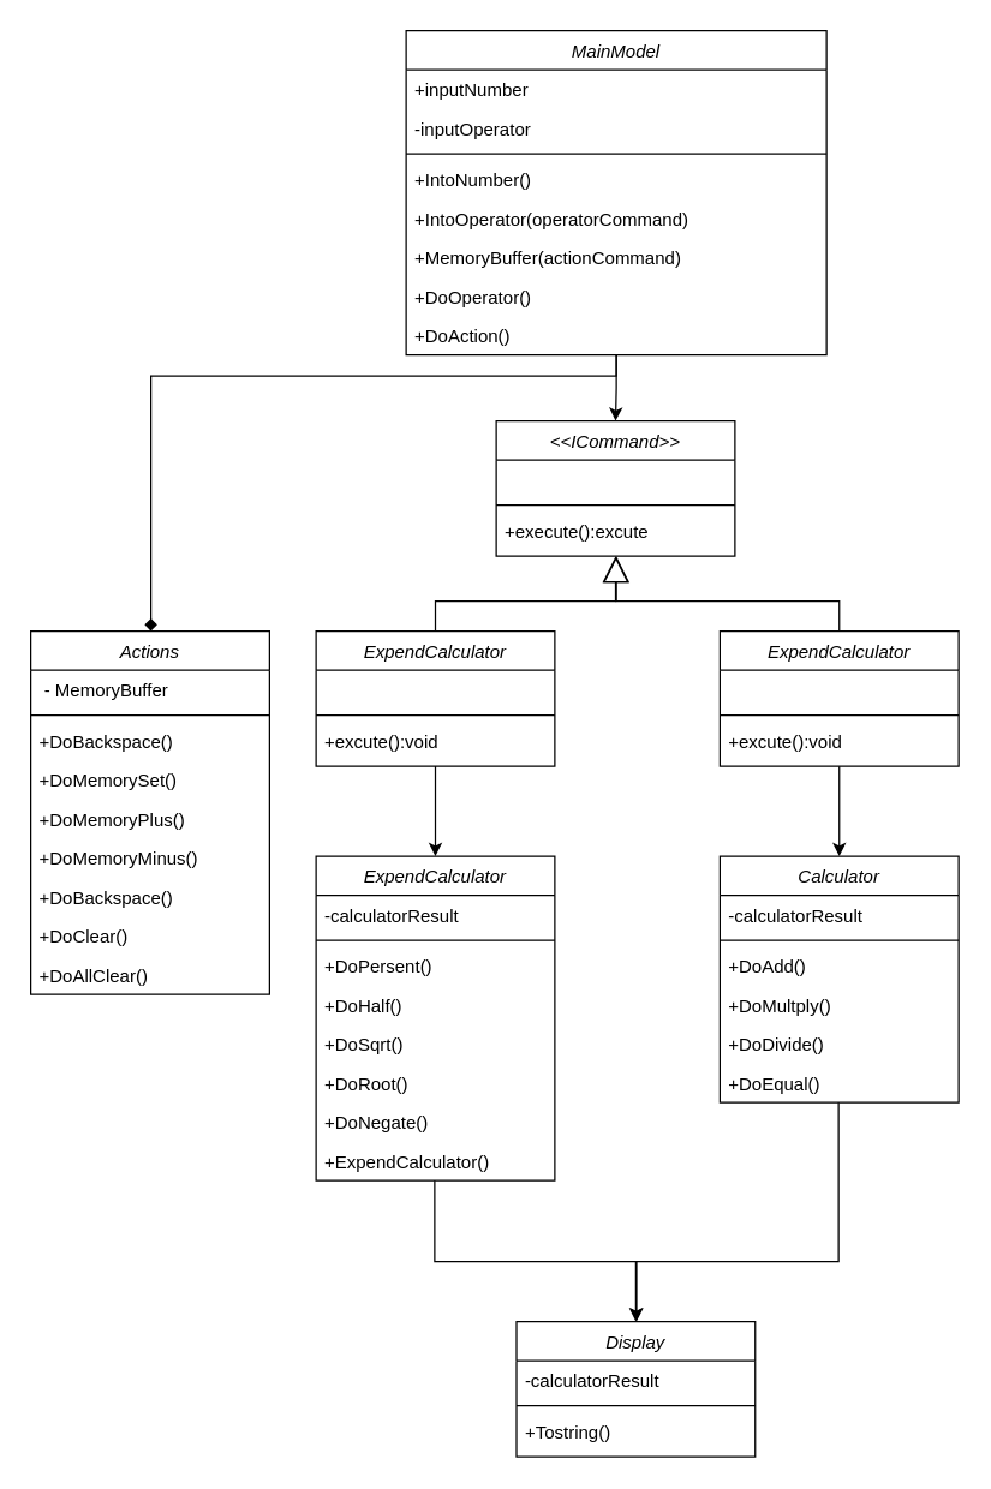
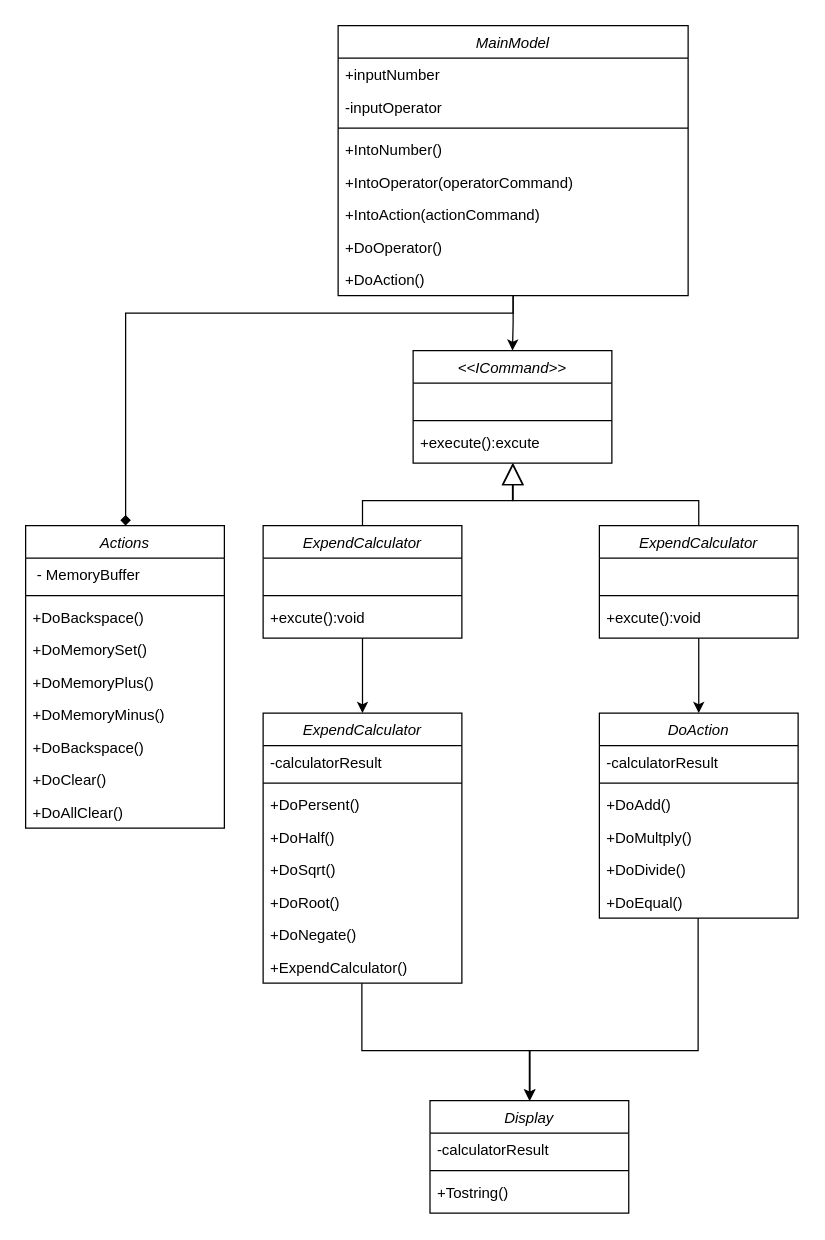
  <mxCell id="0" />
  <mxCell id="1" parent="0" />
  <mxCell id="2" style="edgeStyle=orthogonalEdgeStyle;rounded=0;orthogonalLoop=1;jettySize=auto;html=1;exitX=0.5;exitY=1;exitDx=0;exitDy=0;entryX=0.5;entryY=0;entryDx=0;entryDy=0;" edge="1" parent="1" target="21"><mxGeometry relative="1" as="geometry"><mxPoint x="558" y="734" as="sourcePoint" /><Array as="points"><mxPoint x="558.5" y="840" /><mxPoint x="423.5" y="840" /></Array></mxGeometry></mxCell>
- <mxCell id="3" value="Calculator" style="swimlane;fontStyle=2;align=center;verticalAlign=top;childLayout=stackLayout;horizontal=1;startSize=26;horizontalStack=0;resizeParent=1;resizeLast=0;collapsible=1;marginBottom=0;rounded=0;shadow=0;strokeWidth=1;" parent="1" vertex="1"><mxGeometry x="479" y="570" width="159" height="164" as="geometry"><mxRectangle x="230" y="140" width="160" height="26" as="alternateBounds" /></mxGeometry></mxCell>
+ <mxCell id="3" value="DoAction" style="swimlane;fontStyle=2;align=center;verticalAlign=top;childLayout=stackLayout;horizontal=1;startSize=26;horizontalStack=0;resizeParent=1;resizeLast=0;collapsible=1;marginBottom=0;rounded=0;shadow=0;strokeWidth=1;" parent="1" vertex="1"><mxGeometry x="479" y="570" width="159" height="164" as="geometry"><mxRectangle x="230" y="140" width="160" height="26" as="alternateBounds" /></mxGeometry></mxCell>
  <mxCell id="4" value="-calculatorResult" style="text;align=left;verticalAlign=top;spacingLeft=4;spacingRight=4;overflow=hidden;rotatable=0;points=[[0,0.5],[1,0.5]];portConstraint=eastwest;" parent="3" vertex="1"><mxGeometry y="26" width="159" height="26" as="geometry" /></mxCell>
  <mxCell id="5" value="" style="line;html=1;strokeWidth=1;align=left;verticalAlign=middle;spacingTop=-1;spacingLeft=3;spacingRight=3;rotatable=0;labelPosition=right;points=[];portConstraint=eastwest;" parent="3" vertex="1"><mxGeometry y="52" width="159" height="8" as="geometry" /></mxCell>
  <mxCell id="6" value="+DoAdd()" style="text;align=left;verticalAlign=top;spacingLeft=4;spacingRight=4;overflow=hidden;rotatable=0;points=[[0,0.5],[1,0.5]];portConstraint=eastwest;" parent="3" vertex="1"><mxGeometry y="60" width="159" height="26" as="geometry" /></mxCell>
  <mxCell id="7" value="+DoMultply()" style="text;align=left;verticalAlign=top;spacingLeft=4;spacingRight=4;overflow=hidden;rotatable=0;points=[[0,0.5],[1,0.5]];portConstraint=eastwest;" parent="3" vertex="1"><mxGeometry y="86" width="159" height="26" as="geometry" /></mxCell>
  <mxCell id="8" value="+DoDivide()" style="text;align=left;verticalAlign=top;spacingLeft=4;spacingRight=4;overflow=hidden;rotatable=0;points=[[0,0.5],[1,0.5]];portConstraint=eastwest;" parent="3" vertex="1"><mxGeometry y="112" width="159" height="26" as="geometry" /></mxCell>
  <mxCell id="9" value="+DoEqual()" style="text;align=left;verticalAlign=top;spacingLeft=4;spacingRight=4;overflow=hidden;rotatable=0;points=[[0,0.5],[1,0.5]];portConstraint=eastwest;" parent="3" vertex="1"><mxGeometry y="138" width="159" height="26" as="geometry" /></mxCell>
  <mxCell id="10" style="edgeStyle=orthogonalEdgeStyle;rounded=0;orthogonalLoop=1;jettySize=auto;html=1;exitX=0.5;exitY=1;exitDx=0;exitDy=0;entryX=0.5;entryY=0;entryDx=0;entryDy=0;" edge="1" parent="1" source="12" target="45"><mxGeometry relative="1" as="geometry" /></mxCell>
  <mxCell id="11" style="edgeStyle=orthogonalEdgeStyle;rounded=0;orthogonalLoop=1;jettySize=auto;html=1;exitX=0.5;exitY=1;exitDx=0;exitDy=0;endArrow=diamond;" edge="1" parent="1" source="12" target="35"><mxGeometry relative="1" as="geometry"><mxPoint x="280" y="290" as="targetPoint" /><Array as="points"><mxPoint x="410" y="250" /><mxPoint x="100" y="250" /></Array></mxGeometry></mxCell>
  <mxCell id="12" value="MainModel" style="swimlane;fontStyle=2;align=center;verticalAlign=top;childLayout=stackLayout;horizontal=1;startSize=26;horizontalStack=0;resizeParent=1;resizeLast=0;collapsible=1;marginBottom=0;rounded=0;shadow=0;strokeWidth=1;" parent="1" vertex="1"><mxGeometry x="270" y="20" width="280" height="216" as="geometry"><mxRectangle x="230" y="140" width="160" height="26" as="alternateBounds" /></mxGeometry></mxCell>
  <mxCell id="13" value="+inputNumber" style="text;align=left;verticalAlign=top;spacingLeft=4;spacingRight=4;overflow=hidden;rotatable=0;points=[[0,0.5],[1,0.5]];portConstraint=eastwest;" parent="12" vertex="1"><mxGeometry y="26" width="280" height="26" as="geometry" /></mxCell>
  <mxCell id="14" value="-inputOperator" style="text;align=left;verticalAlign=top;spacingLeft=4;spacingRight=4;overflow=hidden;rotatable=0;points=[[0,0.5],[1,0.5]];portConstraint=eastwest;" parent="12" vertex="1"><mxGeometry y="52" width="280" height="26" as="geometry" /></mxCell>
  <mxCell id="15" value="" style="line;html=1;strokeWidth=1;align=left;verticalAlign=middle;spacingTop=-1;spacingLeft=3;spacingRight=3;rotatable=0;labelPosition=right;points=[];portConstraint=eastwest;" parent="12" vertex="1"><mxGeometry y="78" width="280" height="8" as="geometry" /></mxCell>
  <mxCell id="16" value="+IntoNumber()" style="text;align=left;verticalAlign=top;spacingLeft=4;spacingRight=4;overflow=hidden;rotatable=0;points=[[0,0.5],[1,0.5]];portConstraint=eastwest;" parent="12" vertex="1"><mxGeometry y="86" width="280" height="26" as="geometry" /></mxCell>
  <mxCell id="17" value="+IntoOperator(operatorCommand)" style="text;align=left;verticalAlign=top;spacingLeft=4;spacingRight=4;overflow=hidden;rotatable=0;points=[[0,0.5],[1,0.5]];portConstraint=eastwest;" parent="12" vertex="1"><mxGeometry y="112" width="280" height="26" as="geometry" /></mxCell>
- <mxCell id="18" value="+MemoryBuffer(actionCommand)" style="text;align=left;verticalAlign=top;spacingLeft=4;spacingRight=4;overflow=hidden;rotatable=0;points=[[0,0.5],[1,0.5]];portConstraint=eastwest;" parent="12" vertex="1"><mxGeometry y="138" width="280" height="26" as="geometry" /></mxCell>
+ <mxCell id="18" value="+IntoAction(actionCommand)" style="text;align=left;verticalAlign=top;spacingLeft=4;spacingRight=4;overflow=hidden;rotatable=0;points=[[0,0.5],[1,0.5]];portConstraint=eastwest;" parent="12" vertex="1"><mxGeometry y="138" width="280" height="26" as="geometry" /></mxCell>
  <mxCell id="19" value="+DoOperator()" style="text;align=left;verticalAlign=top;spacingLeft=4;spacingRight=4;overflow=hidden;rotatable=0;points=[[0,0.5],[1,0.5]];portConstraint=eastwest;" vertex="1" parent="12"><mxGeometry y="164" width="280" height="26" as="geometry" /></mxCell>
  <mxCell id="20" value="+DoAction()" style="text;align=left;verticalAlign=top;spacingLeft=4;spacingRight=4;overflow=hidden;rotatable=0;points=[[0,0.5],[1,0.5]];portConstraint=eastwest;" vertex="1" parent="12"><mxGeometry y="190" width="280" height="26" as="geometry" /></mxCell>
  <mxCell id="21" value="Display" style="swimlane;fontStyle=2;align=center;verticalAlign=top;childLayout=stackLayout;horizontal=1;startSize=26;horizontalStack=0;resizeParent=1;resizeLast=0;collapsible=1;marginBottom=0;rounded=0;shadow=0;strokeWidth=1;" parent="1" vertex="1"><mxGeometry x="343.5" y="880" width="159" height="90" as="geometry"><mxRectangle x="230" y="140" width="160" height="26" as="alternateBounds" /></mxGeometry></mxCell>
  <mxCell id="22" value="-calculatorResult" style="text;align=left;verticalAlign=top;spacingLeft=4;spacingRight=4;overflow=hidden;rotatable=0;points=[[0,0.5],[1,0.5]];portConstraint=eastwest;" parent="21" vertex="1"><mxGeometry y="26" width="159" height="26" as="geometry" /></mxCell>
  <mxCell id="23" value="" style="line;html=1;strokeWidth=1;align=left;verticalAlign=middle;spacingTop=-1;spacingLeft=3;spacingRight=3;rotatable=0;labelPosition=right;points=[];portConstraint=eastwest;" parent="21" vertex="1"><mxGeometry y="52" width="159" height="8" as="geometry" /></mxCell>
  <mxCell id="24" value="+Tostring()" style="text;align=left;verticalAlign=top;spacingLeft=4;spacingRight=4;overflow=hidden;rotatable=0;points=[[0,0.5],[1,0.5]];portConstraint=eastwest;" parent="21" vertex="1"><mxGeometry y="60" width="159" height="26" as="geometry" /></mxCell>
  <mxCell id="25" style="edgeStyle=orthogonalEdgeStyle;rounded=0;orthogonalLoop=1;jettySize=auto;html=1;exitX=0.5;exitY=1;exitDx=0;exitDy=0;" edge="1" parent="1" target="21"><mxGeometry relative="1" as="geometry"><mxPoint x="289" y="786" as="sourcePoint" /><Array as="points"><mxPoint x="289.5" y="840" /><mxPoint x="423.5" y="840" /></Array></mxGeometry></mxCell>
  <mxCell id="26" value="ExpendCalculator" style="swimlane;fontStyle=2;align=center;verticalAlign=top;childLayout=stackLayout;horizontal=1;startSize=26;horizontalStack=0;resizeParent=1;resizeLast=0;collapsible=1;marginBottom=0;rounded=0;shadow=0;strokeWidth=1;" parent="1" vertex="1"><mxGeometry x="210" y="570" width="159" height="216" as="geometry"><mxRectangle x="230" y="140" width="160" height="26" as="alternateBounds" /></mxGeometry></mxCell>
  <mxCell id="27" value="-calculatorResult" style="text;align=left;verticalAlign=top;spacingLeft=4;spacingRight=4;overflow=hidden;rotatable=0;points=[[0,0.5],[1,0.5]];portConstraint=eastwest;" parent="26" vertex="1"><mxGeometry y="26" width="159" height="26" as="geometry" /></mxCell>
  <mxCell id="28" value="" style="line;html=1;strokeWidth=1;align=left;verticalAlign=middle;spacingTop=-1;spacingLeft=3;spacingRight=3;rotatable=0;labelPosition=right;points=[];portConstraint=eastwest;" parent="26" vertex="1"><mxGeometry y="52" width="159" height="8" as="geometry" /></mxCell>
  <mxCell id="29" value="+DoPersent()" style="text;align=left;verticalAlign=top;spacingLeft=4;spacingRight=4;overflow=hidden;rotatable=0;points=[[0,0.5],[1,0.5]];portConstraint=eastwest;" parent="26" vertex="1"><mxGeometry y="60" width="159" height="26" as="geometry" /></mxCell>
  <mxCell id="30" value="+DoHalf()" style="text;align=left;verticalAlign=top;spacingLeft=4;spacingRight=4;overflow=hidden;rotatable=0;points=[[0,0.5],[1,0.5]];portConstraint=eastwest;" parent="26" vertex="1"><mxGeometry y="86" width="159" height="26" as="geometry" /></mxCell>
  <mxCell id="31" value="+DoSqrt()" style="text;align=left;verticalAlign=top;spacingLeft=4;spacingRight=4;overflow=hidden;rotatable=0;points=[[0,0.5],[1,0.5]];portConstraint=eastwest;" parent="26" vertex="1"><mxGeometry y="112" width="159" height="26" as="geometry" /></mxCell>
  <mxCell id="32" value="+DoRoot()" style="text;align=left;verticalAlign=top;spacingLeft=4;spacingRight=4;overflow=hidden;rotatable=0;points=[[0,0.5],[1,0.5]];portConstraint=eastwest;" parent="26" vertex="1"><mxGeometry y="138" width="159" height="26" as="geometry" /></mxCell>
  <mxCell id="33" value="+DoNegate()" style="text;align=left;verticalAlign=top;spacingLeft=4;spacingRight=4;overflow=hidden;rotatable=0;points=[[0,0.5],[1,0.5]];portConstraint=eastwest;" parent="26" vertex="1"><mxGeometry y="164" width="159" height="26" as="geometry" /></mxCell>
  <mxCell id="34" value="+ExpendCalculator()" style="text;align=left;verticalAlign=top;spacingLeft=4;spacingRight=4;overflow=hidden;rotatable=0;points=[[0,0.5],[1,0.5]];portConstraint=eastwest;" parent="26" vertex="1"><mxGeometry y="190" width="159" height="26" as="geometry" /></mxCell>
  <mxCell id="35" value="Actions" style="swimlane;fontStyle=2;align=center;verticalAlign=top;childLayout=stackLayout;horizontal=1;startSize=26;horizontalStack=0;resizeParent=1;resizeLast=0;collapsible=1;marginBottom=0;rounded=0;shadow=0;strokeWidth=1;" parent="1" vertex="1"><mxGeometry x="20" y="420" width="159" height="242" as="geometry"><mxRectangle x="230" y="140" width="160" height="26" as="alternateBounds" /></mxGeometry></mxCell>
  <mxCell id="36" value=" - MemoryBuffer" style="text;align=left;verticalAlign=top;spacingLeft=4;spacingRight=4;overflow=hidden;rotatable=0;points=[[0,0.5],[1,0.5]];portConstraint=eastwest;" parent="35" vertex="1"><mxGeometry y="26" width="159" height="26" as="geometry" /></mxCell>
  <mxCell id="37" value="" style="line;html=1;strokeWidth=1;align=left;verticalAlign=middle;spacingTop=-1;spacingLeft=3;spacingRight=3;rotatable=0;labelPosition=right;points=[];portConstraint=eastwest;" parent="35" vertex="1"><mxGeometry y="52" width="159" height="8" as="geometry" /></mxCell>
  <mxCell id="38" value="+DoBackspace()" style="text;align=left;verticalAlign=top;spacingLeft=4;spacingRight=4;overflow=hidden;rotatable=0;points=[[0,0.5],[1,0.5]];portConstraint=eastwest;" parent="35" vertex="1"><mxGeometry y="60" width="159" height="26" as="geometry" /></mxCell>
  <mxCell id="39" value="+DoMemorySet()" style="text;align=left;verticalAlign=top;spacingLeft=4;spacingRight=4;overflow=hidden;rotatable=0;points=[[0,0.5],[1,0.5]];portConstraint=eastwest;" parent="35" vertex="1"><mxGeometry y="86" width="159" height="26" as="geometry" /></mxCell>
  <mxCell id="40" value="+DoMemoryPlus()" style="text;align=left;verticalAlign=top;spacingLeft=4;spacingRight=4;overflow=hidden;rotatable=0;points=[[0,0.5],[1,0.5]];portConstraint=eastwest;" parent="35" vertex="1"><mxGeometry y="112" width="159" height="26" as="geometry" /></mxCell>
  <mxCell id="41" value="+DoMemoryMinus()" style="text;align=left;verticalAlign=top;spacingLeft=4;spacingRight=4;overflow=hidden;rotatable=0;points=[[0,0.5],[1,0.5]];portConstraint=eastwest;" parent="35" vertex="1"><mxGeometry y="138" width="159" height="26" as="geometry" /></mxCell>
  <mxCell id="42" value="+DoBackspace()" style="text;align=left;verticalAlign=top;spacingLeft=4;spacingRight=4;overflow=hidden;rotatable=0;points=[[0,0.5],[1,0.5]];portConstraint=eastwest;" vertex="1" parent="35"><mxGeometry y="164" width="159" height="26" as="geometry" /></mxCell>
  <mxCell id="43" value="+DoClear()" style="text;align=left;verticalAlign=top;spacingLeft=4;spacingRight=4;overflow=hidden;rotatable=0;points=[[0,0.5],[1,0.5]];portConstraint=eastwest;" parent="35" vertex="1"><mxGeometry y="190" width="159" height="26" as="geometry" /></mxCell>
  <mxCell id="44" value="+DoAllClear()" style="text;align=left;verticalAlign=top;spacingLeft=4;spacingRight=4;overflow=hidden;rotatable=0;points=[[0,0.5],[1,0.5]];portConstraint=eastwest;" vertex="1" parent="35"><mxGeometry y="216" width="159" height="26" as="geometry" /></mxCell>
  <mxCell id="45" value="&lt;&lt;ICommand&gt;&gt;" style="swimlane;fontStyle=2;align=center;verticalAlign=top;childLayout=stackLayout;horizontal=1;startSize=26;horizontalStack=0;resizeParent=1;resizeLast=0;collapsible=1;marginBottom=0;rounded=0;shadow=0;strokeWidth=1;" vertex="1" parent="1"><mxGeometry x="330" y="280" width="159" height="90" as="geometry"><mxRectangle x="230" y="140" width="160" height="26" as="alternateBounds" /></mxGeometry></mxCell>
  <mxCell id="46" value=" " style="text;align=left;verticalAlign=top;spacingLeft=4;spacingRight=4;overflow=hidden;rotatable=0;points=[[0,0.5],[1,0.5]];portConstraint=eastwest;" vertex="1" parent="45"><mxGeometry y="26" width="159" height="26" as="geometry" /></mxCell>
  <mxCell id="47" value="" style="line;html=1;strokeWidth=1;align=left;verticalAlign=middle;spacingTop=-1;spacingLeft=3;spacingRight=3;rotatable=0;labelPosition=right;points=[];portConstraint=eastwest;" vertex="1" parent="45"><mxGeometry y="52" width="159" height="8" as="geometry" /></mxCell>
  <mxCell id="48" value="+execute():excute" style="text;align=left;verticalAlign=top;spacingLeft=4;spacingRight=4;overflow=hidden;rotatable=0;points=[[0,0.5],[1,0.5]];portConstraint=eastwest;" vertex="1" parent="45"><mxGeometry y="60" width="159" height="26" as="geometry" /></mxCell>
  <mxCell id="49" style="edgeStyle=orthogonalEdgeStyle;rounded=0;orthogonalLoop=1;jettySize=auto;html=1;exitX=0.5;exitY=1;exitDx=0;exitDy=0;entryX=0.5;entryY=0;entryDx=0;entryDy=0;" edge="1" parent="1" source="51" target="3"><mxGeometry relative="1" as="geometry" /></mxCell>
  <mxCell id="50" style="edgeStyle=orthogonalEdgeStyle;rounded=0;orthogonalLoop=1;jettySize=auto;html=1;exitX=0.5;exitY=0;exitDx=0;exitDy=0;endSize=15;endArrow=block;endFill=0;" edge="1" parent="1" source="51"><mxGeometry relative="1" as="geometry"><mxPoint x="410" y="370" as="targetPoint" /><Array as="points"><mxPoint x="558" y="400" /><mxPoint x="410" y="400" /></Array></mxGeometry></mxCell>
  <mxCell id="51" value="ExpendCalculator" style="swimlane;fontStyle=2;align=center;verticalAlign=top;childLayout=stackLayout;horizontal=1;startSize=26;horizontalStack=0;resizeParent=1;resizeLast=0;collapsible=1;marginBottom=0;rounded=0;shadow=0;strokeWidth=1;" vertex="1" parent="1"><mxGeometry x="479" y="420" width="159" height="90" as="geometry"><mxRectangle x="230" y="140" width="160" height="26" as="alternateBounds" /></mxGeometry></mxCell>
  <mxCell id="52" value=" " style="text;align=left;verticalAlign=top;spacingLeft=4;spacingRight=4;overflow=hidden;rotatable=0;points=[[0,0.5],[1,0.5]];portConstraint=eastwest;" vertex="1" parent="51"><mxGeometry y="26" width="159" height="26" as="geometry" /></mxCell>
  <mxCell id="53" value="" style="line;html=1;strokeWidth=1;align=left;verticalAlign=middle;spacingTop=-1;spacingLeft=3;spacingRight=3;rotatable=0;labelPosition=right;points=[];portConstraint=eastwest;" vertex="1" parent="51"><mxGeometry y="52" width="159" height="8" as="geometry" /></mxCell>
  <mxCell id="54" value="+excute():void" style="text;align=left;verticalAlign=top;spacingLeft=4;spacingRight=4;overflow=hidden;rotatable=0;points=[[0,0.5],[1,0.5]];portConstraint=eastwest;" vertex="1" parent="51"><mxGeometry y="60" width="159" height="26" as="geometry" /></mxCell>
  <mxCell id="55" style="edgeStyle=orthogonalEdgeStyle;rounded=0;orthogonalLoop=1;jettySize=auto;html=1;exitX=0.5;exitY=1;exitDx=0;exitDy=0;entryX=0.5;entryY=0;entryDx=0;entryDy=0;" edge="1" parent="1" source="57" target="26"><mxGeometry relative="1" as="geometry" /></mxCell>
  <mxCell id="56" style="edgeStyle=orthogonalEdgeStyle;rounded=0;orthogonalLoop=1;jettySize=auto;html=1;exitX=0.5;exitY=0;exitDx=0;exitDy=0;entryX=0.5;entryY=1;entryDx=0;entryDy=0;endSize=15;endArrow=block;endFill=0;" edge="1" parent="1" source="57" target="45"><mxGeometry relative="1" as="geometry" /></mxCell>
  <mxCell id="57" value="ExpendCalculator" style="swimlane;fontStyle=2;align=center;verticalAlign=top;childLayout=stackLayout;horizontal=1;startSize=26;horizontalStack=0;resizeParent=1;resizeLast=0;collapsible=1;marginBottom=0;rounded=0;shadow=0;strokeWidth=1;" vertex="1" parent="1"><mxGeometry x="210" y="420" width="159" height="90" as="geometry"><mxRectangle x="230" y="140" width="160" height="26" as="alternateBounds" /></mxGeometry></mxCell>
  <mxCell id="58" value=" " style="text;align=left;verticalAlign=top;spacingLeft=4;spacingRight=4;overflow=hidden;rotatable=0;points=[[0,0.5],[1,0.5]];portConstraint=eastwest;" vertex="1" parent="57"><mxGeometry y="26" width="159" height="26" as="geometry" /></mxCell>
  <mxCell id="59" value="" style="line;html=1;strokeWidth=1;align=left;verticalAlign=middle;spacingTop=-1;spacingLeft=3;spacingRight=3;rotatable=0;labelPosition=right;points=[];portConstraint=eastwest;" vertex="1" parent="57"><mxGeometry y="52" width="159" height="8" as="geometry" /></mxCell>
  <mxCell id="60" value="+excute():void" style="text;align=left;verticalAlign=top;spacingLeft=4;spacingRight=4;overflow=hidden;rotatable=0;points=[[0,0.5],[1,0.5]];portConstraint=eastwest;" vertex="1" parent="57"><mxGeometry y="60" width="159" height="26" as="geometry" /></mxCell>
